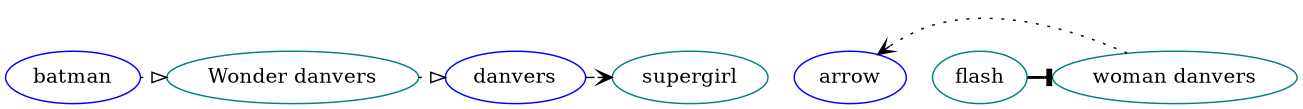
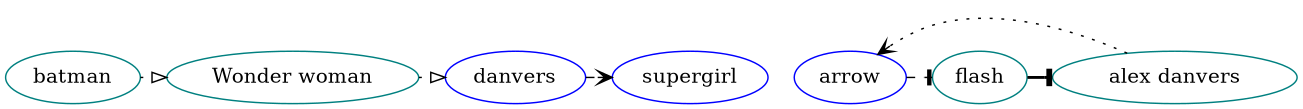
  digraph {
    node [color=blue]
    edge [arrowhead=onormal constraint=false style=dotted]
-   n1 [label=batman]
-   n2 [color=teal label="Wonder danvers"]
+   n1 [color=teal label=batman]
+   n2 [color=teal label="Wonder woman"]
    n3 [label=danvers]
-   n4 [color=teal label=supergirl]
+   n4 [label=supergirl]
    n5 [label=arrow]
    n6 [color=teal label=flash]
-   n7 [color=teal label="woman danvers"]
+   n7 [color=teal label="alex danvers"]
    n1 -> n2
    n2 -> n3
    n3 -> n4 [arrowhead=vee style=dashed]
+   n5 -> n6 [arrowhead=tee style=dashed]
    n6 -> n7 [arrowhead=tee style=bold]
    n7 -> n5 [arrowhead=vee]
  }
